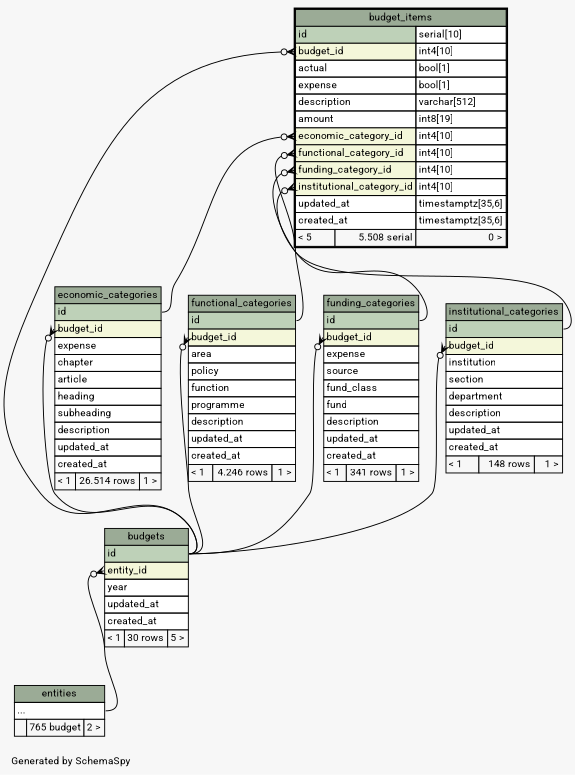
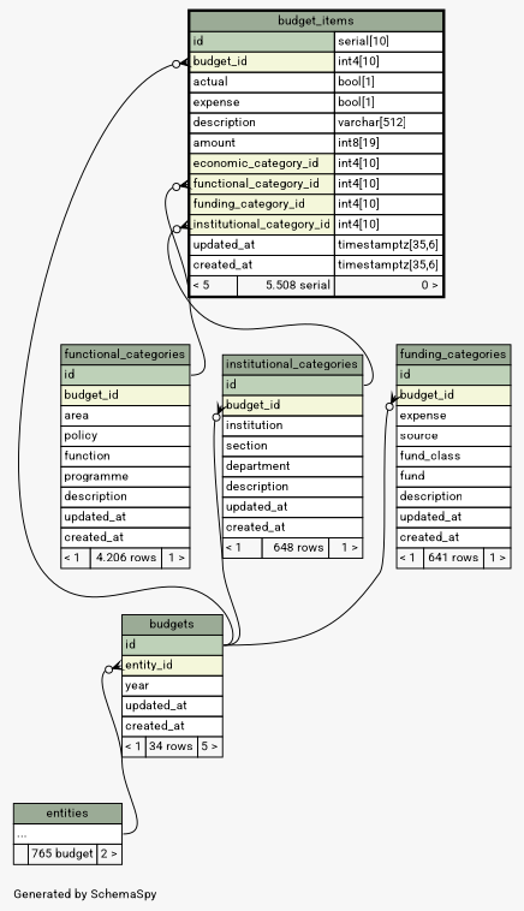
  digraph {
    bgcolor="#f7f7f7"
    fontname=Roboto
    fontsize=11
    label="\nGenerated by SchemaSpy"
    labeljust=l
    nodesep=0.18
    rankdir=TB
    ranksep=0.46
    node [fontname=Roboto fontsize=11 shape=plaintext]
    edge [arrowhead=none arrowsize=0.8 arrowtail=crowodot dir=back fontname=Roboto headport="id:e" tailport="budget_id:w"]
    n1 [label=<     <TABLE BORDER="2" CELLBORDER="1" CELLSPACING="0" BGCOLOR="#ffffff">       <TR><TD COLSPAN="3" BGCOLOR="#9bab96" ALIGN="CENTER">budget_items</TD></TR>       <TR><TD PORT="id" COLSPAN="2" BGCOLOR="#bed1b8" ALIGN="LEFT">id</TD><TD PORT="id.type" ALIGN="LEFT">serial[10]</TD></TR>       <TR><TD PORT="budget_id" COLSPAN="2" BGCOLOR="#f4f7da" ALIGN="LEFT">budget_id</TD><TD PORT="budget_id.type" ALIGN="LEFT">int4[10]</TD></TR>       <TR><TD PORT="actual" COLSPAN="2" ALIGN="LEFT">actual</TD><TD PORT="actual.type" ALIGN="LEFT">bool[1]</TD></TR>       <TR><TD PORT="expense" COLSPAN="2" ALIGN="LEFT">expense</TD><TD PORT="expense.type" ALIGN="LEFT">bool[1]</TD></TR>       <TR><TD PORT="description" COLSPAN="2" ALIGN="LEFT">description</TD><TD PORT="description.type" ALIGN="LEFT">varchar[512]</TD></TR>       <TR><TD PORT="amount" COLSPAN="2" ALIGN="LEFT">amount</TD><TD PORT="amount.type" ALIGN="LEFT">int8[19]</TD></TR>       <TR><TD PORT="economic_category_id" COLSPAN="2" BGCOLOR="#f4f7da" ALIGN="LEFT">economic_category_id</TD><TD PORT="economic_category_id.type" ALIGN="LEFT">int4[10]</TD></TR>       <TR><TD PORT="functional_category_id" COLSPAN="2" BGCOLOR="#f4f7da" ALIGN="LEFT">functional_category_id</TD><TD PORT="functional_category_id.type" ALIGN="LEFT">int4[10]</TD></TR>       <TR><TD PORT="funding_category_id" COLSPAN="2" BGCOLOR="#f4f7da" ALIGN="LEFT">funding_category_id</TD><TD PORT="funding_category_id.type" ALIGN="LEFT">int4[10]</TD></TR>       <TR><TD PORT="institutional_category_id" COLSPAN="2" BGCOLOR="#f4f7da" ALIGN="LEFT">institutional_category_id</TD><TD PORT="institutional_category_id.type" ALIGN="LEFT">int4[10]</TD></TR>       <TR><TD PORT="updated_at" COLSPAN="2" ALIGN="LEFT">updated_at</TD><TD PORT="updated_at.type" ALIGN="LEFT">timestamptz[35,6]</TD></TR>       <TR><TD PORT="created_at" COLSPAN="2" ALIGN="LEFT">created_at</TD><TD PORT="created_at.type" ALIGN="LEFT">timestamptz[35,6]</TD></TR>       <TR><TD ALIGN="LEFT" BGCOLOR="#f7f7f7">&lt; 5</TD><TD ALIGN="RIGHT" BGCOLOR="#f7f7f7">5.508 serial</TD><TD ALIGN="RIGHT" BGCOLOR="#f7f7f7">0 &gt;</TD></TR>     </TABLE>>]
-   n2 [label=<     <TABLE BORDER="0" CELLBORDER="1" CELLSPACING="0" BGCOLOR="#ffffff">       <TR><TD COLSPAN="3" BGCOLOR="#9bab96" ALIGN="CENTER">budgets</TD></TR>       <TR><TD PORT="id" COLSPAN="3" BGCOLOR="#bed1b8" ALIGN="LEFT">id</TD></TR>       <TR><TD PORT="entity_id" COLSPAN="3" BGCOLOR="#f4f7da" ALIGN="LEFT">entity_id</TD></TR>       <TR><TD PORT="year" COLSPAN="3" ALIGN="LEFT">year</TD></TR>       <TR><TD PORT="updated_at" COLSPAN="3" ALIGN="LEFT">updated_at</TD></TR>       <TR><TD PORT="created_at" COLSPAN="3" ALIGN="LEFT">created_at</TD></TR>       <TR><TD ALIGN="LEFT" BGCOLOR="#f7f7f7">&lt; 1</TD><TD ALIGN="RIGHT" BGCOLOR="#f7f7f7">30 rows</TD><TD ALIGN="RIGHT" BGCOLOR="#f7f7f7">5 &gt;</TD></TR>     </TABLE>>]
-   n3 [label=<     <TABLE BORDER="0" CELLBORDER="1" CELLSPACING="0" BGCOLOR="#ffffff">       <TR><TD COLSPAN="3" BGCOLOR="#9bab96" ALIGN="CENTER">economic_categories</TD></TR>       <TR><TD PORT="id" COLSPAN="3" BGCOLOR="#bed1b8" ALIGN="LEFT">id</TD></TR>       <TR><TD PORT="budget_id" COLSPAN="3" BGCOLOR="#f4f7da" ALIGN="LEFT">budget_id</TD></TR>       <TR><TD PORT="expense" COLSPAN="3" ALIGN="LEFT">expense</TD></TR>       <TR><TD PORT="chapter" COLSPAN="3" ALIGN="LEFT">chapter</TD></TR>       <TR><TD PORT="article" COLSPAN="3" ALIGN="LEFT">article</TD></TR>       <TR><TD PORT="heading" COLSPAN="3" ALIGN="LEFT">heading</TD></TR>       <TR><TD PORT="subheading" COLSPAN="3" ALIGN="LEFT">subheading</TD></TR>       <TR><TD PORT="description" COLSPAN="3" ALIGN="LEFT">description</TD></TR>       <TR><TD PORT="updated_at" COLSPAN="3" ALIGN="LEFT">updated_at</TD></TR>       <TR><TD PORT="created_at" COLSPAN="3" ALIGN="LEFT">created_at</TD></TR>       <TR><TD ALIGN="LEFT" BGCOLOR="#f7f7f7">&lt; 1</TD><TD ALIGN="RIGHT" BGCOLOR="#f7f7f7">26.514 rows</TD><TD ALIGN="RIGHT" BGCOLOR="#f7f7f7">1 &gt;</TD></TR>     </TABLE>>]
-   n4 [label=<     <TABLE BORDER="0" CELLBORDER="1" CELLSPACING="0" BGCOLOR="#ffffff">       <TR><TD COLSPAN="3" BGCOLOR="#9bab96" ALIGN="CENTER">functional_categories</TD></TR>       <TR><TD PORT="id" COLSPAN="3" BGCOLOR="#bed1b8" ALIGN="LEFT">id</TD></TR>       <TR><TD PORT="budget_id" COLSPAN="3" BGCOLOR="#f4f7da" ALIGN="LEFT">budget_id</TD></TR>       <TR><TD PORT="area" COLSPAN="3" ALIGN="LEFT">area</TD></TR>       <TR><TD PORT="policy" COLSPAN="3" ALIGN="LEFT">policy</TD></TR>       <TR><TD PORT="function" COLSPAN="3" ALIGN="LEFT">function</TD></TR>       <TR><TD PORT="programme" COLSPAN="3" ALIGN="LEFT">programme</TD></TR>       <TR><TD PORT="description" COLSPAN="3" ALIGN="LEFT">description</TD></TR>       <TR><TD PORT="updated_at" COLSPAN="3" ALIGN="LEFT">updated_at</TD></TR>       <TR><TD PORT="created_at" COLSPAN="3" ALIGN="LEFT">created_at</TD></TR>       <TR><TD ALIGN="LEFT" BGCOLOR="#f7f7f7">&lt; 1</TD><TD ALIGN="RIGHT" BGCOLOR="#f7f7f7">4.246 rows</TD><TD ALIGN="RIGHT" BGCOLOR="#f7f7f7">1 &gt;</TD></TR>     </TABLE>>]
-   n5 [label=<     <TABLE BORDER="0" CELLBORDER="1" CELLSPACING="0" BGCOLOR="#ffffff">       <TR><TD COLSPAN="3" BGCOLOR="#9bab96" ALIGN="CENTER">funding_categories</TD></TR>       <TR><TD PORT="id" COLSPAN="3" BGCOLOR="#bed1b8" ALIGN="LEFT">id</TD></TR>       <TR><TD PORT="budget_id" COLSPAN="3" BGCOLOR="#f4f7da" ALIGN="LEFT">budget_id</TD></TR>       <TR><TD PORT="expense" COLSPAN="3" ALIGN="LEFT">expense</TD></TR>       <TR><TD PORT="source" COLSPAN="3" ALIGN="LEFT">source</TD></TR>       <TR><TD PORT="fund_class" COLSPAN="3" ALIGN="LEFT">fund_class</TD></TR>       <TR><TD PORT="fund" COLSPAN="3" ALIGN="LEFT">fund</TD></TR>       <TR><TD PORT="description" COLSPAN="3" ALIGN="LEFT">description</TD></TR>       <TR><TD PORT="updated_at" COLSPAN="3" ALIGN="LEFT">updated_at</TD></TR>       <TR><TD PORT="created_at" COLSPAN="3" ALIGN="LEFT">created_at</TD></TR>       <TR><TD ALIGN="LEFT" BGCOLOR="#f7f7f7">&lt; 1</TD><TD ALIGN="RIGHT" BGCOLOR="#f7f7f7">341 rows</TD><TD ALIGN="RIGHT" BGCOLOR="#f7f7f7">1 &gt;</TD></TR>     </TABLE>>]
-   n6 [label=<     <TABLE BORDER="0" CELLBORDER="1" CELLSPACING="0" BGCOLOR="#ffffff">       <TR><TD COLSPAN="3" BGCOLOR="#9bab96" ALIGN="CENTER">institutional_categories</TD></TR>       <TR><TD PORT="id" COLSPAN="3" BGCOLOR="#bed1b8" ALIGN="LEFT">id</TD></TR>       <TR><TD PORT="budget_id" COLSPAN="3" BGCOLOR="#f4f7da" ALIGN="LEFT">budget_id</TD></TR>       <TR><TD PORT="institution" COLSPAN="3" ALIGN="LEFT">institution</TD></TR>       <TR><TD PORT="section" COLSPAN="3" ALIGN="LEFT">section</TD></TR>       <TR><TD PORT="department" COLSPAN="3" ALIGN="LEFT">department</TD></TR>       <TR><TD PORT="description" COLSPAN="3" ALIGN="LEFT">description</TD></TR>       <TR><TD PORT="updated_at" COLSPAN="3" ALIGN="LEFT">updated_at</TD></TR>       <TR><TD PORT="created_at" COLSPAN="3" ALIGN="LEFT">created_at</TD></TR>       <TR><TD ALIGN="LEFT" BGCOLOR="#f7f7f7">&lt; 1</TD><TD ALIGN="RIGHT" BGCOLOR="#f7f7f7">148 rows</TD><TD ALIGN="RIGHT" BGCOLOR="#f7f7f7">1 &gt;</TD></TR>     </TABLE>>]
+   n2 [label=<     <TABLE BORDER="0" CELLBORDER="1" CELLSPACING="0" BGCOLOR="#ffffff">       <TR><TD COLSPAN="3" BGCOLOR="#9bab96" ALIGN="CENTER">budgets</TD></TR>       <TR><TD PORT="id" COLSPAN="3" BGCOLOR="#bed1b8" ALIGN="LEFT">id</TD></TR>       <TR><TD PORT="entity_id" COLSPAN="3" BGCOLOR="#f4f7da" ALIGN="LEFT">entity_id</TD></TR>       <TR><TD PORT="year" COLSPAN="3" ALIGN="LEFT">year</TD></TR>       <TR><TD PORT="updated_at" COLSPAN="3" ALIGN="LEFT">updated_at</TD></TR>       <TR><TD PORT="created_at" COLSPAN="3" ALIGN="LEFT">created_at</TD></TR>       <TR><TD ALIGN="LEFT" BGCOLOR="#f7f7f7">&lt; 1</TD><TD ALIGN="RIGHT" BGCOLOR="#f7f7f7">34 rows</TD><TD ALIGN="RIGHT" BGCOLOR="#f7f7f7">5 &gt;</TD></TR>     </TABLE>>]
+   n4 [label=<     <TABLE BORDER="0" CELLBORDER="1" CELLSPACING="0" BGCOLOR="#ffffff">       <TR><TD COLSPAN="3" BGCOLOR="#9bab96" ALIGN="CENTER">functional_categories</TD></TR>       <TR><TD PORT="id" COLSPAN="3" BGCOLOR="#bed1b8" ALIGN="LEFT">id</TD></TR>       <TR><TD PORT="budget_id" COLSPAN="3" BGCOLOR="#f4f7da" ALIGN="LEFT">budget_id</TD></TR>       <TR><TD PORT="area" COLSPAN="3" ALIGN="LEFT">area</TD></TR>       <TR><TD PORT="policy" COLSPAN="3" ALIGN="LEFT">policy</TD></TR>       <TR><TD PORT="function" COLSPAN="3" ALIGN="LEFT">function</TD></TR>       <TR><TD PORT="programme" COLSPAN="3" ALIGN="LEFT">programme</TD></TR>       <TR><TD PORT="description" COLSPAN="3" ALIGN="LEFT">description</TD></TR>       <TR><TD PORT="updated_at" COLSPAN="3" ALIGN="LEFT">updated_at</TD></TR>       <TR><TD PORT="created_at" COLSPAN="3" ALIGN="LEFT">created_at</TD></TR>       <TR><TD ALIGN="LEFT" BGCOLOR="#f7f7f7">&lt; 1</TD><TD ALIGN="RIGHT" BGCOLOR="#f7f7f7">4.206 rows</TD><TD ALIGN="RIGHT" BGCOLOR="#f7f7f7">1 &gt;</TD></TR>     </TABLE>>]
+   n5 [label=<     <TABLE BORDER="0" CELLBORDER="1" CELLSPACING="0" BGCOLOR="#ffffff">       <TR><TD COLSPAN="3" BGCOLOR="#9bab96" ALIGN="CENTER">funding_categories</TD></TR>       <TR><TD PORT="id" COLSPAN="3" BGCOLOR="#bed1b8" ALIGN="LEFT">id</TD></TR>       <TR><TD PORT="budget_id" COLSPAN="3" BGCOLOR="#f4f7da" ALIGN="LEFT">budget_id</TD></TR>       <TR><TD PORT="expense" COLSPAN="3" ALIGN="LEFT">expense</TD></TR>       <TR><TD PORT="source" COLSPAN="3" ALIGN="LEFT">source</TD></TR>       <TR><TD PORT="fund_class" COLSPAN="3" ALIGN="LEFT">fund_class</TD></TR>       <TR><TD PORT="fund" COLSPAN="3" ALIGN="LEFT">fund</TD></TR>       <TR><TD PORT="description" COLSPAN="3" ALIGN="LEFT">description</TD></TR>       <TR><TD PORT="updated_at" COLSPAN="3" ALIGN="LEFT">updated_at</TD></TR>       <TR><TD PORT="created_at" COLSPAN="3" ALIGN="LEFT">created_at</TD></TR>       <TR><TD ALIGN="LEFT" BGCOLOR="#f7f7f7">&lt; 1</TD><TD ALIGN="RIGHT" BGCOLOR="#f7f7f7">641 rows</TD><TD ALIGN="RIGHT" BGCOLOR="#f7f7f7">1 &gt;</TD></TR>     </TABLE>>]
+   n6 [label=<     <TABLE BORDER="0" CELLBORDER="1" CELLSPACING="0" BGCOLOR="#ffffff">       <TR><TD COLSPAN="3" BGCOLOR="#9bab96" ALIGN="CENTER">institutional_categories</TD></TR>       <TR><TD PORT="id" COLSPAN="3" BGCOLOR="#bed1b8" ALIGN="LEFT">id</TD></TR>       <TR><TD PORT="budget_id" COLSPAN="3" BGCOLOR="#f4f7da" ALIGN="LEFT">budget_id</TD></TR>       <TR><TD PORT="institution" COLSPAN="3" ALIGN="LEFT">institution</TD></TR>       <TR><TD PORT="section" COLSPAN="3" ALIGN="LEFT">section</TD></TR>       <TR><TD PORT="department" COLSPAN="3" ALIGN="LEFT">department</TD></TR>       <TR><TD PORT="description" COLSPAN="3" ALIGN="LEFT">description</TD></TR>       <TR><TD PORT="updated_at" COLSPAN="3" ALIGN="LEFT">updated_at</TD></TR>       <TR><TD PORT="created_at" COLSPAN="3" ALIGN="LEFT">created_at</TD></TR>       <TR><TD ALIGN="LEFT" BGCOLOR="#f7f7f7">&lt; 1</TD><TD ALIGN="RIGHT" BGCOLOR="#f7f7f7">648 rows</TD><TD ALIGN="RIGHT" BGCOLOR="#f7f7f7">1 &gt;</TD></TR>     </TABLE>>]
    n7 [label=<     <TABLE BORDER="0" CELLBORDER="1" CELLSPACING="0" BGCOLOR="#ffffff">       <TR><TD COLSPAN="3" BGCOLOR="#9bab96" ALIGN="CENTER">entities</TD></TR>       <TR><TD PORT="elipses" COLSPAN="3" ALIGN="LEFT">...</TD></TR>       <TR><TD ALIGN="LEFT" BGCOLOR="#f7f7f7">  </TD><TD ALIGN="RIGHT" BGCOLOR="#f7f7f7">765 budget</TD><TD ALIGN="RIGHT" BGCOLOR="#f7f7f7">2 &gt;</TD></TR>     </TABLE>>]
    n1 -> n2
-   n1 -> n3 [tailport="economic_category_id:w"]
    n1 -> n4 [tailport="functional_category_id:w"]
-   n1 -> n5 [tailport="funding_category_id:w"]
    n1 -> n6 [tailport="institutional_category_id:w"]
    n2 -> n7 [headport="elipses:e" tailport="entity_id:w"]
-   n3 -> n2
-   n4 -> n2
    n5 -> n2
    n6 -> n2
  }
